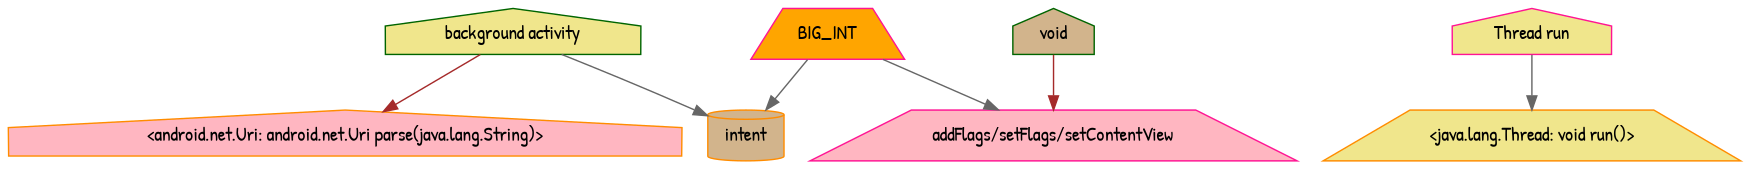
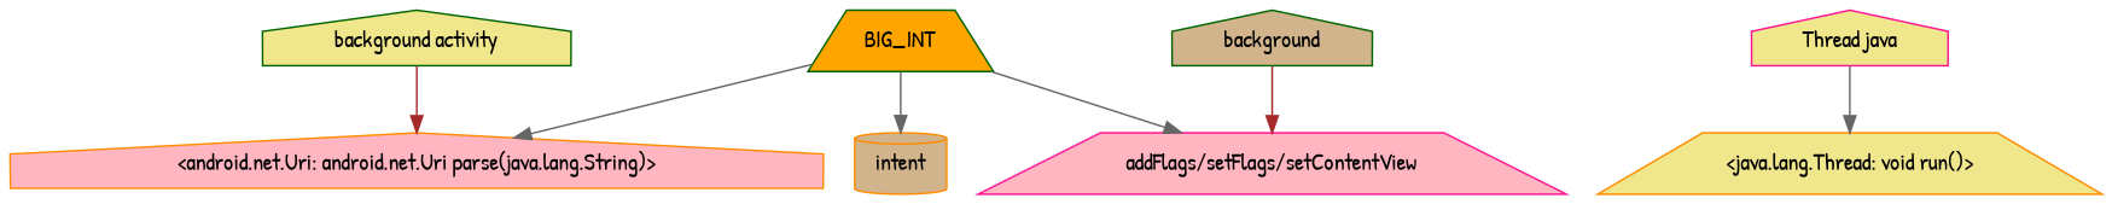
  strict digraph {
    fontname="Patrick Hand"
    "graph"="{}"
    node [color=darkorange domain=library fillcolor=khaki fontname="Patrick Hand" shape=house style=filled type=entrypoint]
    edge [color=gray40 deps=DATAFLOW fontname="Patrick Hand" type=DEP]
    "<android.net.Uri: android.net.Uri parse(java.lang.String)>" [fillcolor=lightpink type=SENSITIVE_METHOD]
    intent [fillcolor=tan shape=cylinder type=merged]
    "addFlags/setFlags/setContentView" [color=deeppink fillcolor=lightpink shape=trapezium type=merged]
-   BIG_INT [color=deeppink fillcolor=orange shape=trapezium type=CONST_INT]
+   BIG_INT [color=darkgreen fillcolor=orange shape=trapezium type=CONST_INT]
    "<java.lang.Thread: void run()>" [shape=trapezium type=SENSITIVE_METHOD]
-   background [color=darkgreen fillcolor=tan label=void]
+   background [color=darkgreen fillcolor=tan]
    n7 [color=darkgreen label="background activity"]
-   "Thread run" [color=deeppink]
+   "Thread run" [color=deeppink label="Thread java"]
+   BIG_INT -> "<android.net.Uri: android.net.Uri parse(java.lang.String)>"
    BIG_INT -> intent
    BIG_INT -> "addFlags/setFlags/setContentView"
    background -> "addFlags/setFlags/setContentView" [color=brown deps=DOMINATE]
    n7 -> "<android.net.Uri: android.net.Uri parse(java.lang.String)>" [color=brown deps="FROM_SENSITIVE_PARENT_TO_SENSITIVE_API-CALL"]
-   n7 -> intent [deps="FROM_SENSITIVE_PARENT_TO_SENSITIVE_API-CALL"]
    "Thread run" -> "<java.lang.Thread: void run()>" [deps=FROM_SENSITIVE_PARENT_TO_SENSITIVE_API]
  }
